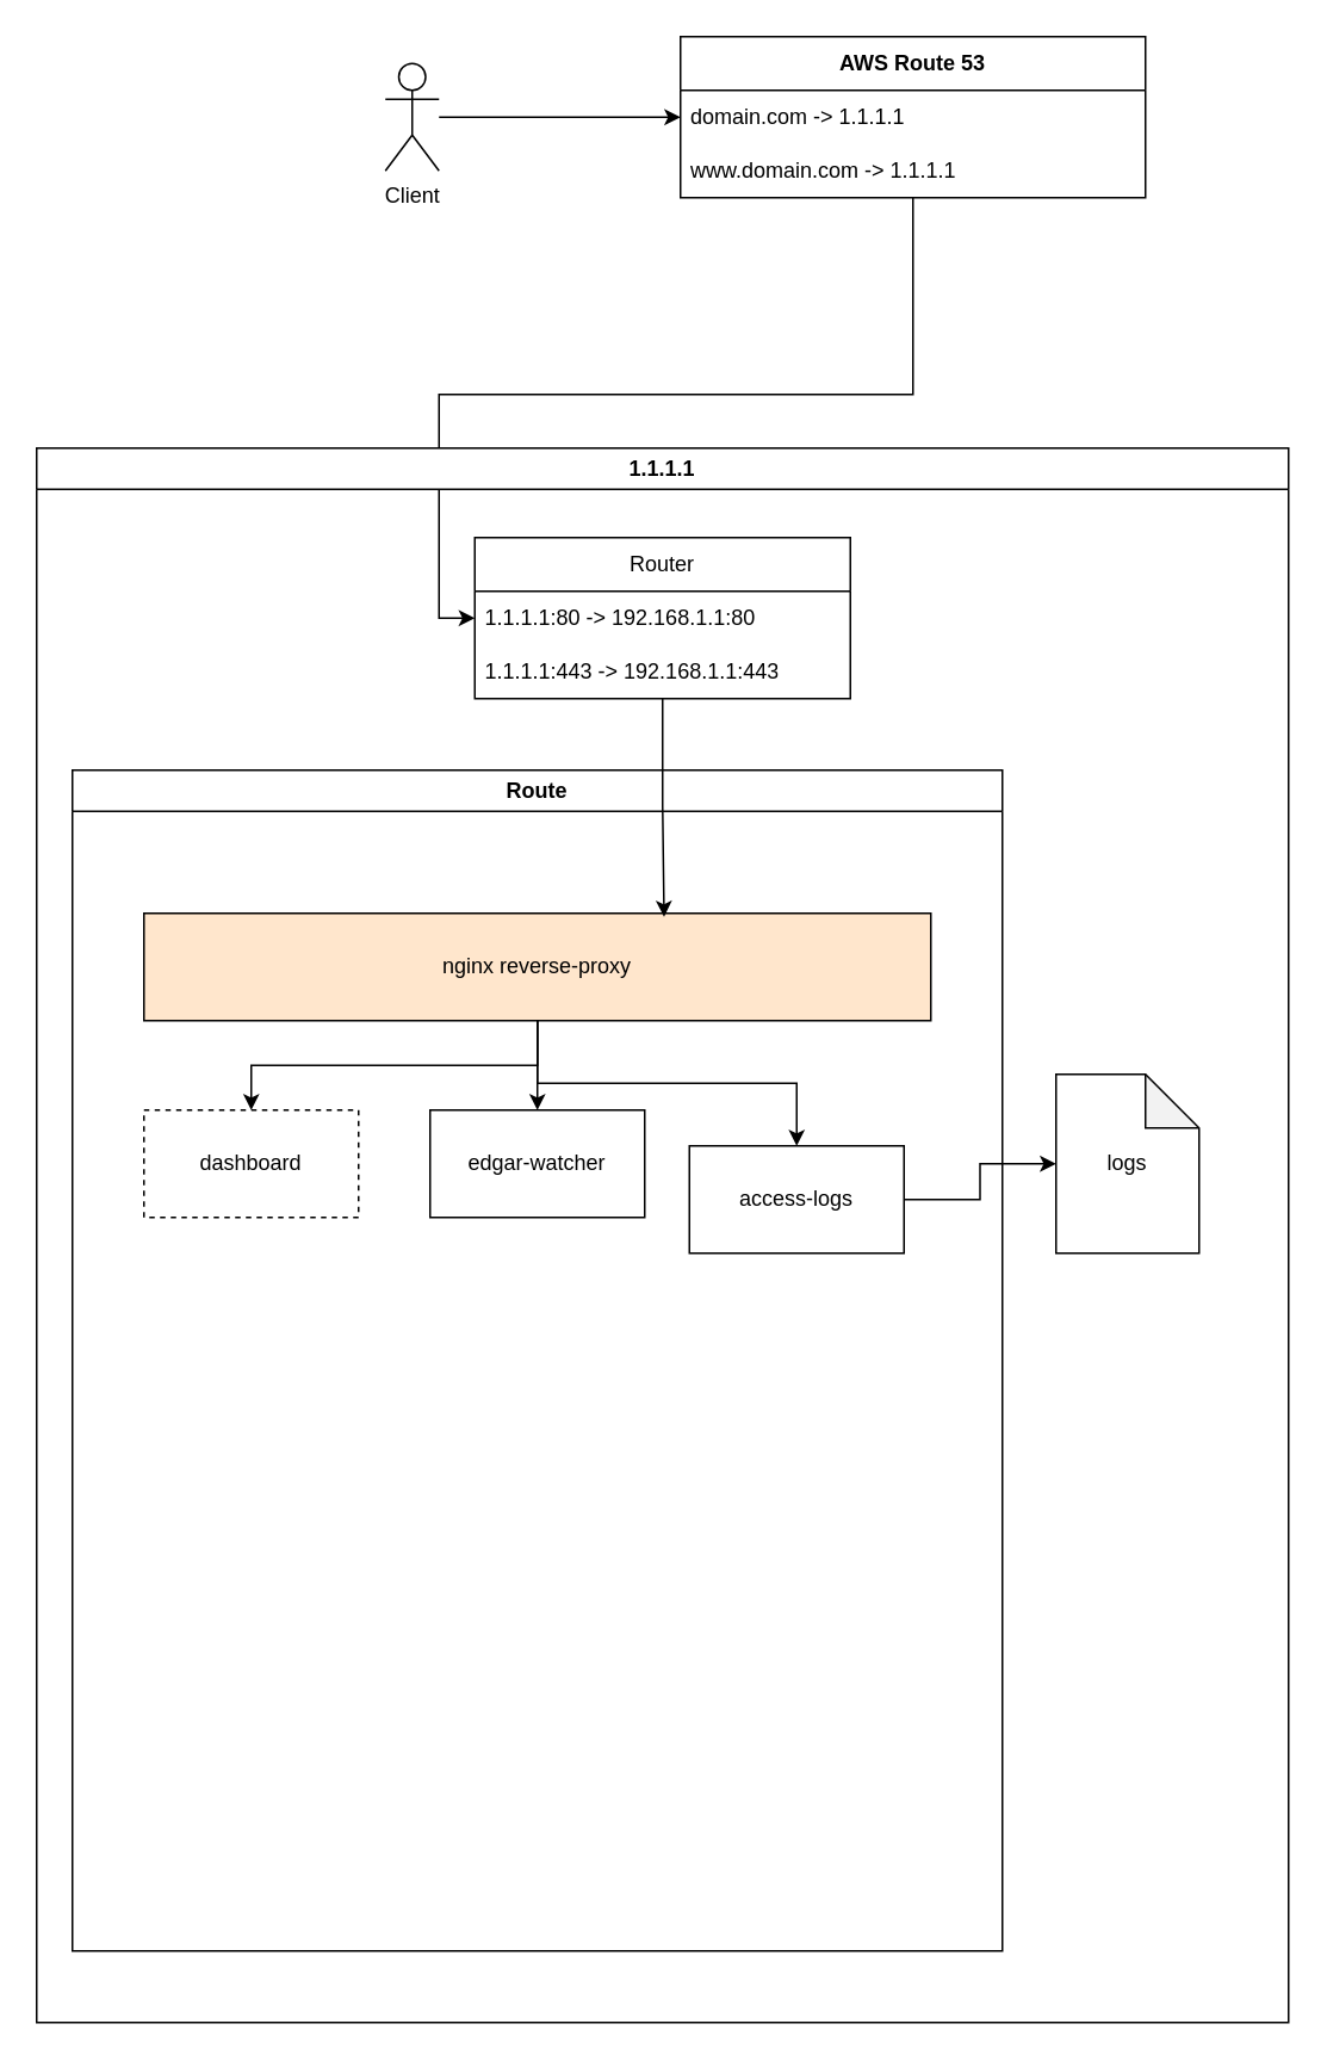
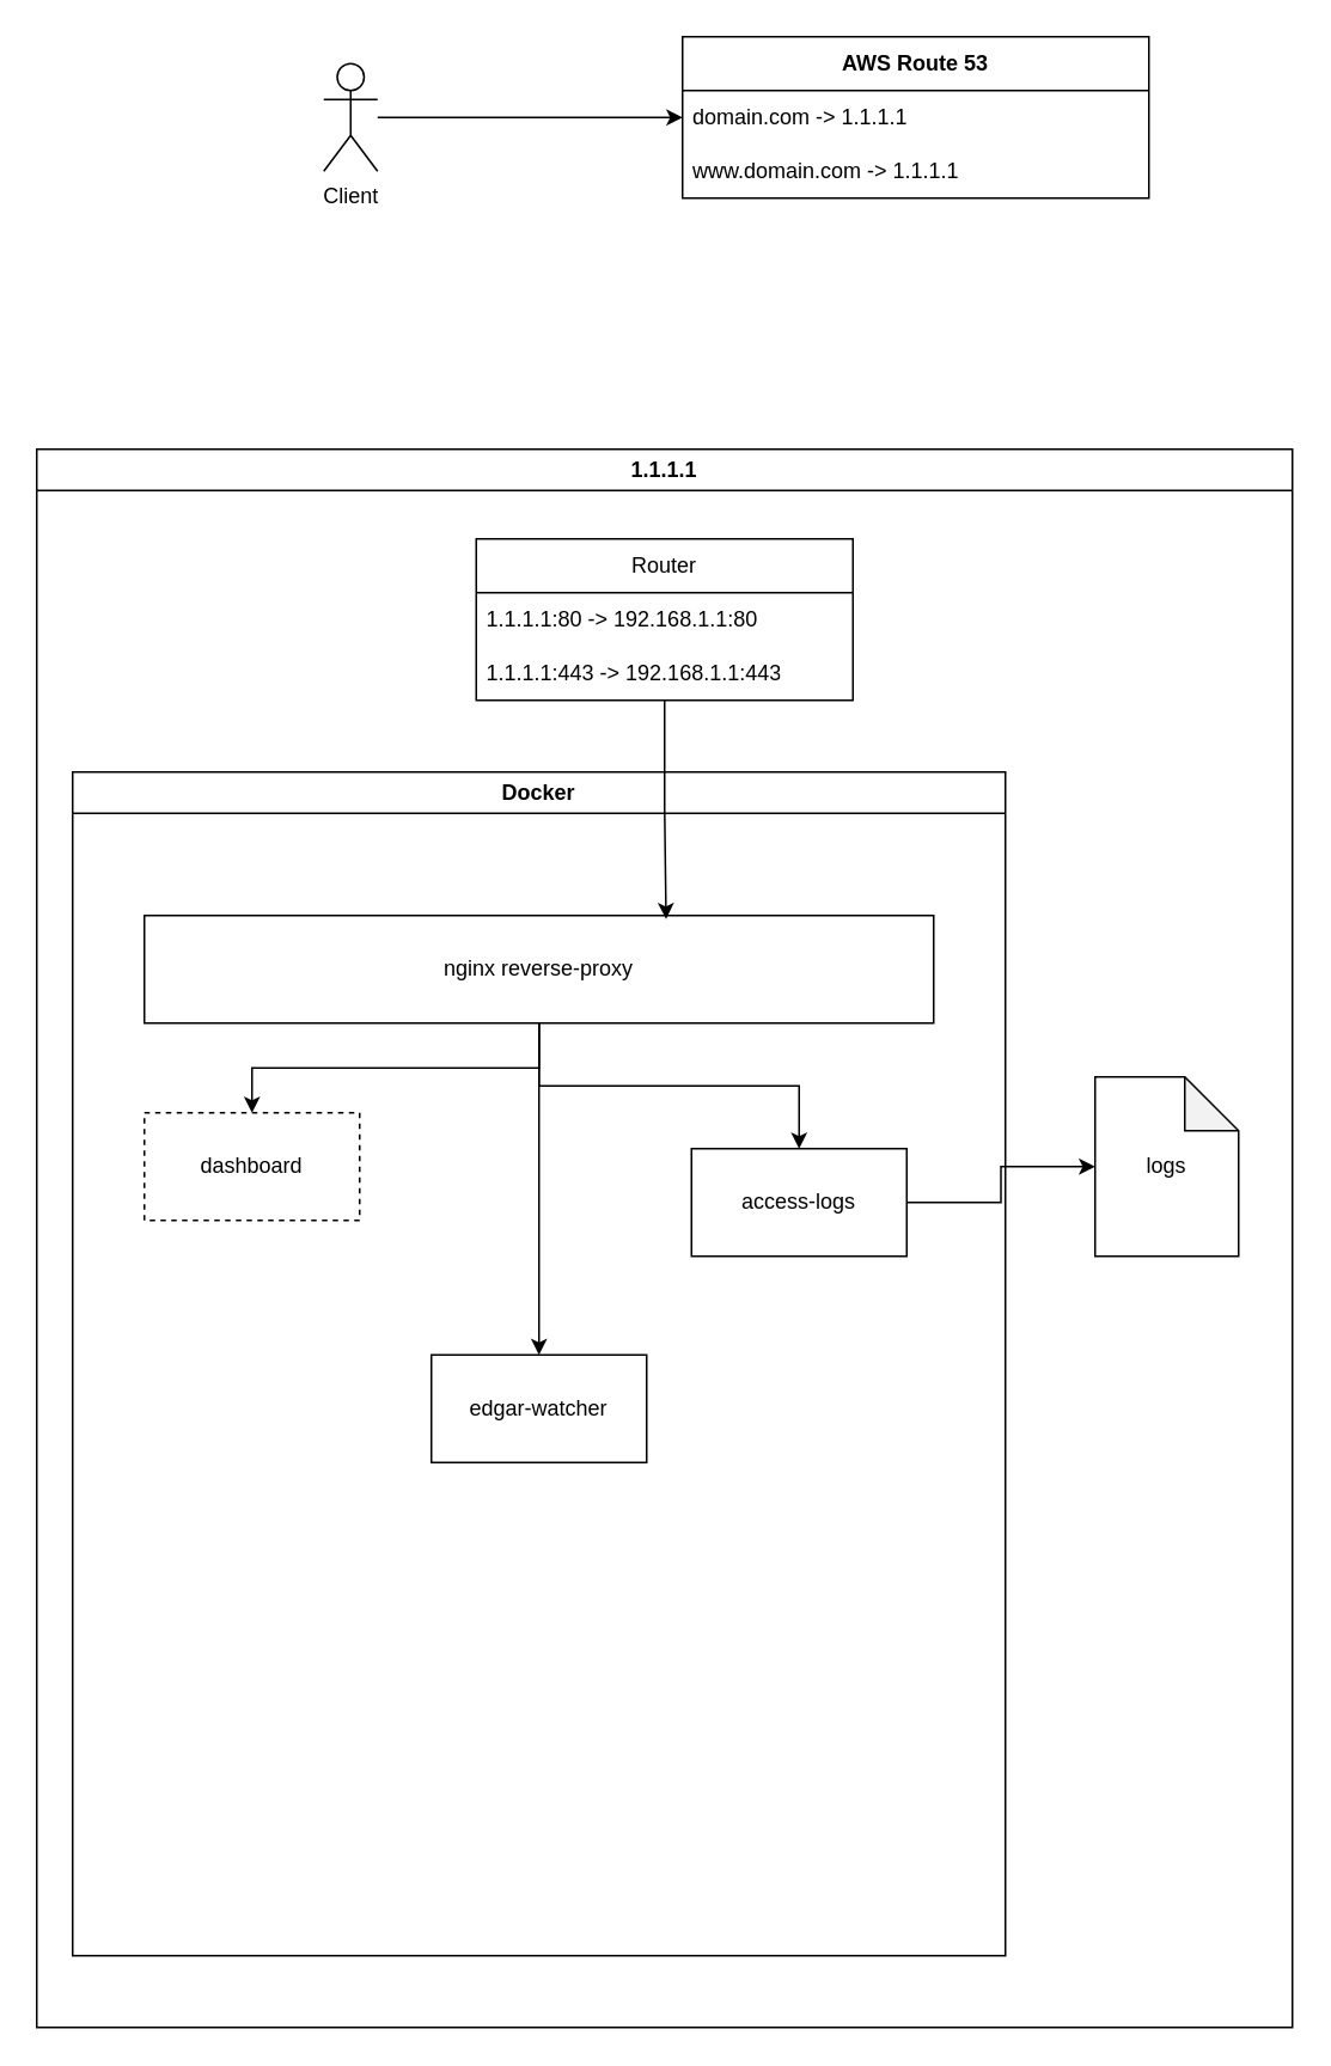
  <mxCell id="0" />
  <mxCell id="1" parent="0" />
  <mxCell id="2" style="edgeStyle=orthogonalEdgeStyle;rounded=0;orthogonalLoop=1;jettySize=auto;html=1;" edge="1" parent="1" source="3" target="6"><mxGeometry relative="1" as="geometry" /></mxCell>
- <mxCell id="3" value="&lt;div&gt;Client&lt;/div&gt;" style="shape=umlActor;verticalLabelPosition=bottom;verticalAlign=top;html=1;outlineConnect=0;" vertex="1" parent="1"><mxGeometry x="215" y="35" width="30" height="60" as="geometry" /></mxCell>
- <mxCell id="4" style="edgeStyle=orthogonalEdgeStyle;rounded=0;orthogonalLoop=1;jettySize=auto;html=1;entryX=0;entryY=0.5;entryDx=0;entryDy=0;" edge="1" parent="1" source="5" target="10"><mxGeometry relative="1" as="geometry" /></mxCell>
+ <mxCell id="3" value="&lt;div&gt;Client&lt;/div&gt;" style="shape=umlActor;verticalLabelPosition=bottom;verticalAlign=top;html=1;outlineConnect=0;" vertex="1" parent="1"><mxGeometry x="180" y="35" width="30" height="60" as="geometry" /></mxCell>
  <mxCell id="5" value="AWS Route 53" style="swimlane;fontStyle=1;childLayout=stackLayout;horizontal=1;startSize=30;horizontalStack=0;resizeParent=1;resizeParentMax=0;resizeLast=0;collapsible=1;marginBottom=0;whiteSpace=wrap;html=1;" vertex="1" parent="1"><mxGeometry x="380" y="20" width="260" height="90" as="geometry" /></mxCell>
  <mxCell id="6" value="domain.com -&amp;gt; 1.1.1.1" style="text;strokeColor=none;fillColor=none;align=left;verticalAlign=middle;spacingLeft=4;spacingRight=4;overflow=hidden;points=[[0,0.5],[1,0.5]];portConstraint=eastwest;rotatable=0;whiteSpace=wrap;html=1;" vertex="1" parent="5"><mxGeometry y="30" width="260" height="30" as="geometry" /></mxCell>
  <mxCell id="7" value="www.domain.com -&amp;gt; 1.1.1.1" style="text;strokeColor=none;fillColor=none;align=left;verticalAlign=middle;spacingLeft=4;spacingRight=4;overflow=hidden;points=[[0,0.5],[1,0.5]];portConstraint=eastwest;rotatable=0;whiteSpace=wrap;html=1;" vertex="1" parent="5"><mxGeometry y="60" width="260" height="30" as="geometry" /></mxCell>
  <mxCell id="8" value="1.1.1.1" style="swimlane;whiteSpace=wrap;html=1;" vertex="1" parent="1"><mxGeometry x="20" y="250" width="700" height="880" as="geometry" /></mxCell>
  <mxCell id="9" value="Router" style="swimlane;fontStyle=0;childLayout=stackLayout;horizontal=1;startSize=30;horizontalStack=0;resizeParent=1;resizeParentMax=0;resizeLast=0;collapsible=1;marginBottom=0;whiteSpace=wrap;html=1;" vertex="1" parent="8"><mxGeometry x="245" y="50" width="210" height="90" as="geometry" /></mxCell>
  <mxCell id="10" value="1.1.1.1:80 -&amp;gt; 192.168.1.1:80" style="text;strokeColor=none;fillColor=none;align=left;verticalAlign=middle;spacingLeft=4;spacingRight=4;overflow=hidden;points=[[0,0.5],[1,0.5]];portConstraint=eastwest;rotatable=0;whiteSpace=wrap;html=1;" vertex="1" parent="9"><mxGeometry y="30" width="210" height="30" as="geometry" /></mxCell>
  <mxCell id="11" value="1.1.1.1:443 -&amp;gt; 192.168.1.1:443" style="text;strokeColor=none;fillColor=none;align=left;verticalAlign=middle;spacingLeft=4;spacingRight=4;overflow=hidden;points=[[0,0.5],[1,0.5]];portConstraint=eastwest;rotatable=0;whiteSpace=wrap;html=1;" vertex="1" parent="9"><mxGeometry y="60" width="210" height="30" as="geometry" /></mxCell>
- <mxCell id="12" value="Route" style="swimlane;whiteSpace=wrap;html=1;fontStyle=1" vertex="1" parent="8"><mxGeometry x="20" y="180" width="520" height="660" as="geometry" /></mxCell>
+ <mxCell id="12" value="Docker" style="swimlane;whiteSpace=wrap;html=1;fontStyle=1" vertex="1" parent="8"><mxGeometry x="20" y="180" width="520" height="660" as="geometry" /></mxCell>
  <mxCell id="13" style="edgeStyle=orthogonalEdgeStyle;rounded=0;orthogonalLoop=1;jettySize=auto;html=1;entryX=0.5;entryY=0;entryDx=0;entryDy=0;" edge="1" parent="12" source="16" target="17"><mxGeometry relative="1" as="geometry" /></mxCell>
  <mxCell id="14" style="edgeStyle=orthogonalEdgeStyle;rounded=0;orthogonalLoop=1;jettySize=auto;html=1;entryX=0.5;entryY=0;entryDx=0;entryDy=0;" edge="1" parent="12" source="16" target="18"><mxGeometry relative="1" as="geometry" /></mxCell>
  <mxCell id="15" style="edgeStyle=orthogonalEdgeStyle;rounded=0;orthogonalLoop=1;jettySize=auto;html=1;entryX=0.5;entryY=0;entryDx=0;entryDy=0;" edge="1" parent="12" source="16" target="19"><mxGeometry relative="1" as="geometry" /></mxCell>
- <mxCell id="16" value="nginx reverse-proxy" style="rounded=0;whiteSpace=wrap;html=1;fillColor=#ffe6cc;" vertex="1" parent="12"><mxGeometry x="40" y="80" width="440" height="60" as="geometry" /></mxCell>
+ <mxCell id="16" value="nginx reverse-proxy" style="rounded=0;whiteSpace=wrap;html=1;" vertex="1" parent="12"><mxGeometry x="40" y="80" width="440" height="60" as="geometry" /></mxCell>
  <mxCell id="17" value="dashboard" style="rounded=0;whiteSpace=wrap;html=1;dashed=1;" vertex="1" parent="12"><mxGeometry x="40" y="190" width="120" height="60" as="geometry" /></mxCell>
  <mxCell id="18" value="access-logs" style="rounded=0;whiteSpace=wrap;html=1;" vertex="1" parent="12"><mxGeometry x="345" y="210" width="120" height="60" as="geometry" /></mxCell>
- <mxCell id="19" value="edgar-watcher" style="rounded=0;whiteSpace=wrap;html=1;" vertex="1" parent="12"><mxGeometry x="200" y="190" width="120" height="60" as="geometry" /></mxCell>
+ <mxCell id="19" value="edgar-watcher" style="rounded=0;whiteSpace=wrap;html=1;" vertex="1" parent="12"><mxGeometry x="200" y="325" width="120" height="60" as="geometry" /></mxCell>
  <mxCell id="20" style="edgeStyle=orthogonalEdgeStyle;rounded=0;orthogonalLoop=1;jettySize=auto;html=1;entryX=0.661;entryY=0.033;entryDx=0;entryDy=0;entryPerimeter=0;" edge="1" parent="8" source="9" target="16"><mxGeometry relative="1" as="geometry" /></mxCell>
- <mxCell id="21" value="logs" style="shape=note;whiteSpace=wrap;html=1;backgroundOutline=1;darkOpacity=0.05;" vertex="1" parent="8"><mxGeometry x="570" y="350" width="80" height="100" as="geometry" /></mxCell>
+ <mxCell id="21" value="logs" style="shape=note;whiteSpace=wrap;html=1;backgroundOutline=1;darkOpacity=0.05;" vertex="1" parent="8"><mxGeometry x="590" y="350" width="80" height="100" as="geometry" /></mxCell>
  <mxCell id="22" style="edgeStyle=orthogonalEdgeStyle;rounded=0;orthogonalLoop=1;jettySize=auto;html=1;entryX=0;entryY=0.5;entryDx=0;entryDy=0;entryPerimeter=0;" edge="1" parent="8" source="18" target="21"><mxGeometry relative="1" as="geometry" /></mxCell>
